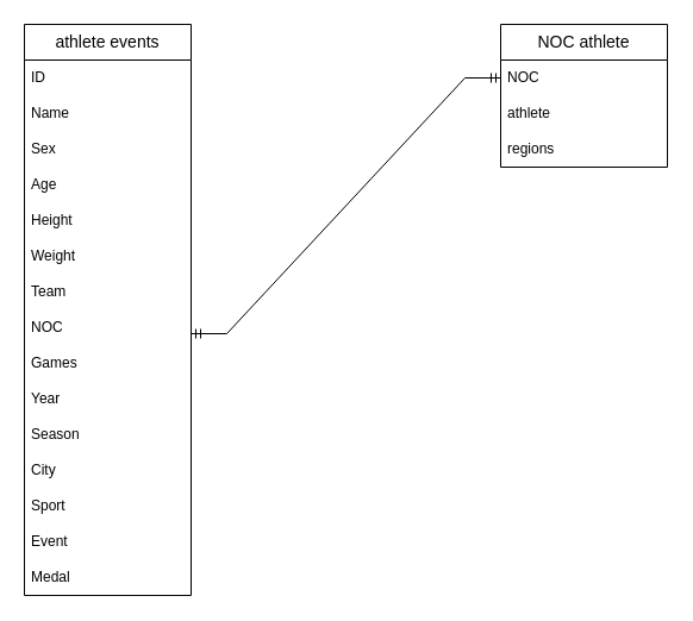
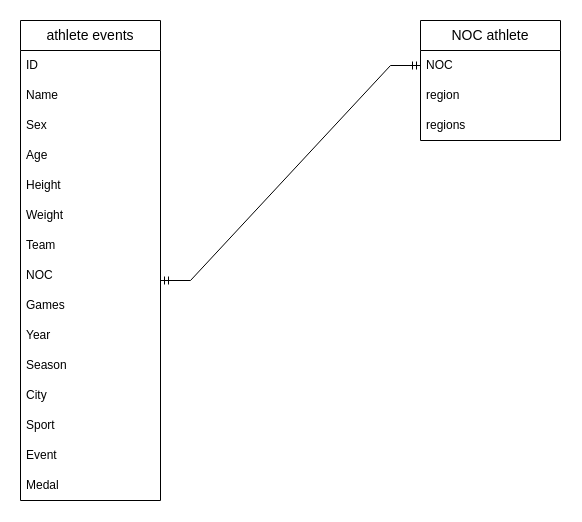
  <mxCell id="0" />
  <mxCell id="1" parent="0" />
  <mxCell id="2" value="&lt;font style=&quot;font-size: 14px;&quot;&gt;athlete events&lt;br&gt;&lt;/font&gt;" style="swimlane;fontStyle=0;childLayout=stackLayout;horizontal=1;startSize=30;horizontalStack=0;resizeParent=1;resizeParentMax=0;resizeLast=0;collapsible=1;marginBottom=0;whiteSpace=wrap;html=1;" vertex="1" parent="1"><mxGeometry x="20" y="20" width="140" height="480" as="geometry" /></mxCell>
  <mxCell id="3" value="ID" style="text;strokeColor=none;fillColor=none;align=left;verticalAlign=middle;spacingLeft=4;spacingRight=4;overflow=hidden;points=[[0,0.5],[1,0.5]];portConstraint=eastwest;rotatable=0;whiteSpace=wrap;html=1;" vertex="1" parent="2"><mxGeometry y="30" width="140" height="30" as="geometry" /></mxCell>
  <mxCell id="4" value="Name" style="text;strokeColor=none;fillColor=none;align=left;verticalAlign=middle;spacingLeft=4;spacingRight=4;overflow=hidden;points=[[0,0.5],[1,0.5]];portConstraint=eastwest;rotatable=0;whiteSpace=wrap;html=1;" vertex="1" parent="2"><mxGeometry y="60" width="140" height="30" as="geometry" /></mxCell>
  <mxCell id="5" value="Sex&amp;nbsp;&amp;nbsp;&amp;nbsp; " style="text;strokeColor=none;fillColor=none;align=left;verticalAlign=middle;spacingLeft=4;spacingRight=4;overflow=hidden;points=[[0,0.5],[1,0.5]];portConstraint=eastwest;rotatable=0;whiteSpace=wrap;html=1;" vertex="1" parent="2"><mxGeometry y="90" width="140" height="30" as="geometry" /></mxCell>
  <mxCell id="6" value="Age&amp;nbsp;&amp;nbsp;&amp;nbsp; " style="text;strokeColor=none;fillColor=none;align=left;verticalAlign=middle;spacingLeft=4;spacingRight=4;overflow=hidden;points=[[0,0.5],[1,0.5]];portConstraint=eastwest;rotatable=0;whiteSpace=wrap;html=1;" vertex="1" parent="2"><mxGeometry y="120" width="140" height="30" as="geometry" /></mxCell>
  <mxCell id="7" value="Height&amp;nbsp;&amp;nbsp;&amp;nbsp; " style="text;strokeColor=none;fillColor=none;align=left;verticalAlign=middle;spacingLeft=4;spacingRight=4;overflow=hidden;points=[[0,0.5],[1,0.5]];portConstraint=eastwest;rotatable=0;whiteSpace=wrap;html=1;" vertex="1" parent="2"><mxGeometry y="150" width="140" height="30" as="geometry" /></mxCell>
  <mxCell id="8" value="Weight&amp;nbsp;&amp;nbsp;&amp;nbsp; " style="text;strokeColor=none;fillColor=none;align=left;verticalAlign=middle;spacingLeft=4;spacingRight=4;overflow=hidden;points=[[0,0.5],[1,0.5]];portConstraint=eastwest;rotatable=0;whiteSpace=wrap;html=1;" vertex="1" parent="2"><mxGeometry y="180" width="140" height="30" as="geometry" /></mxCell>
  <mxCell id="9" value="Team&amp;nbsp;&amp;nbsp;&amp;nbsp; " style="text;strokeColor=none;fillColor=none;align=left;verticalAlign=middle;spacingLeft=4;spacingRight=4;overflow=hidden;points=[[0,0.5],[1,0.5]];portConstraint=eastwest;rotatable=0;whiteSpace=wrap;html=1;" vertex="1" parent="2"><mxGeometry y="210" width="140" height="30" as="geometry" /></mxCell>
  <mxCell id="10" value="NOC&amp;nbsp;&amp;nbsp;&amp;nbsp; " style="text;strokeColor=none;fillColor=none;align=left;verticalAlign=middle;spacingLeft=4;spacingRight=4;overflow=hidden;points=[[0,0.5],[1,0.5]];portConstraint=eastwest;rotatable=0;whiteSpace=wrap;html=1;" vertex="1" parent="2"><mxGeometry y="240" width="140" height="30" as="geometry" /></mxCell>
  <mxCell id="11" value="Games&amp;nbsp;&amp;nbsp;&amp;nbsp; " style="text;strokeColor=none;fillColor=none;align=left;verticalAlign=middle;spacingLeft=4;spacingRight=4;overflow=hidden;points=[[0,0.5],[1,0.5]];portConstraint=eastwest;rotatable=0;whiteSpace=wrap;html=1;" vertex="1" parent="2"><mxGeometry y="270" width="140" height="30" as="geometry" /></mxCell>
  <mxCell id="12" value="Year&amp;nbsp;&amp;nbsp;&amp;nbsp; " style="text;strokeColor=none;fillColor=none;align=left;verticalAlign=middle;spacingLeft=4;spacingRight=4;overflow=hidden;points=[[0,0.5],[1,0.5]];portConstraint=eastwest;rotatable=0;whiteSpace=wrap;html=1;" vertex="1" parent="2"><mxGeometry y="300" width="140" height="30" as="geometry" /></mxCell>
  <mxCell id="13" value="Season&amp;nbsp;&amp;nbsp;&amp;nbsp; " style="text;strokeColor=none;fillColor=none;align=left;verticalAlign=middle;spacingLeft=4;spacingRight=4;overflow=hidden;points=[[0,0.5],[1,0.5]];portConstraint=eastwest;rotatable=0;whiteSpace=wrap;html=1;" vertex="1" parent="2"><mxGeometry y="330" width="140" height="30" as="geometry" /></mxCell>
  <mxCell id="14" value="City&amp;nbsp;&amp;nbsp;&amp;nbsp; " style="text;strokeColor=none;fillColor=none;align=left;verticalAlign=middle;spacingLeft=4;spacingRight=4;overflow=hidden;points=[[0,0.5],[1,0.5]];portConstraint=eastwest;rotatable=0;whiteSpace=wrap;html=1;" vertex="1" parent="2"><mxGeometry y="360" width="140" height="30" as="geometry" /></mxCell>
  <mxCell id="15" value="Sport&amp;nbsp;&amp;nbsp;&amp;nbsp; " style="text;strokeColor=none;fillColor=none;align=left;verticalAlign=middle;spacingLeft=4;spacingRight=4;overflow=hidden;points=[[0,0.5],[1,0.5]];portConstraint=eastwest;rotatable=0;whiteSpace=wrap;html=1;" vertex="1" parent="2"><mxGeometry y="390" width="140" height="30" as="geometry" /></mxCell>
  <mxCell id="16" value="Event&amp;nbsp;&amp;nbsp;&amp;nbsp; " style="text;strokeColor=none;fillColor=none;align=left;verticalAlign=middle;spacingLeft=4;spacingRight=4;overflow=hidden;points=[[0,0.5],[1,0.5]];portConstraint=eastwest;rotatable=0;whiteSpace=wrap;html=1;" vertex="1" parent="2"><mxGeometry y="420" width="140" height="30" as="geometry" /></mxCell>
  <mxCell id="17" value="Medal" style="text;strokeColor=none;fillColor=none;align=left;verticalAlign=middle;spacingLeft=4;spacingRight=4;overflow=hidden;points=[[0,0.5],[1,0.5]];portConstraint=eastwest;rotatable=0;whiteSpace=wrap;html=1;" vertex="1" parent="2"><mxGeometry y="450" width="140" height="30" as="geometry" /></mxCell>
  <mxCell id="18" value="&lt;font style=&quot;font-size: 14px;&quot;&gt;NOC athlete&lt;/font&gt;" style="swimlane;fontStyle=0;childLayout=stackLayout;horizontal=1;startSize=30;horizontalStack=0;resizeParent=1;resizeParentMax=0;resizeLast=0;collapsible=1;marginBottom=0;whiteSpace=wrap;html=1;" vertex="1" parent="1"><mxGeometry x="420" y="20" width="140" height="120" as="geometry" /></mxCell>
  <mxCell id="19" value="NOC" style="text;strokeColor=none;fillColor=none;align=left;verticalAlign=middle;spacingLeft=4;spacingRight=4;overflow=hidden;points=[[0,0.5],[1,0.5]];portConstraint=eastwest;rotatable=0;whiteSpace=wrap;html=1;" vertex="1" parent="18"><mxGeometry y="30" width="140" height="30" as="geometry" /></mxCell>
- <mxCell id="20" value="athlete" style="text;strokeColor=none;fillColor=none;align=left;verticalAlign=middle;spacingLeft=4;spacingRight=4;overflow=hidden;points=[[0,0.5],[1,0.5]];portConstraint=eastwest;rotatable=0;whiteSpace=wrap;html=1;" vertex="1" parent="18"><mxGeometry y="60" width="140" height="30" as="geometry" /></mxCell>
+ <mxCell id="20" value="region" style="text;strokeColor=none;fillColor=none;align=left;verticalAlign=middle;spacingLeft=4;spacingRight=4;overflow=hidden;points=[[0,0.5],[1,0.5]];portConstraint=eastwest;rotatable=0;whiteSpace=wrap;html=1;" vertex="1" parent="18"><mxGeometry y="60" width="140" height="30" as="geometry" /></mxCell>
  <mxCell id="21" value="regions" style="text;strokeColor=none;fillColor=none;align=left;verticalAlign=middle;spacingLeft=4;spacingRight=4;overflow=hidden;points=[[0,0.5],[1,0.5]];portConstraint=eastwest;rotatable=0;whiteSpace=wrap;html=1;" vertex="1" parent="18"><mxGeometry y="90" width="140" height="30" as="geometry" /></mxCell>
  <mxCell id="22" value="" style="edgeStyle=entityRelationEdgeStyle;fontSize=12;html=1;endArrow=ERmandOne;startArrow=ERmandOne;rounded=0;entryX=0;entryY=0.5;entryDx=0;entryDy=0;" edge="1" parent="1" target="19"><mxGeometry width="100" height="100" relative="1" as="geometry"><mxPoint x="160" y="280" as="sourcePoint" /><mxPoint x="260" y="180" as="targetPoint" /></mxGeometry></mxCell>
